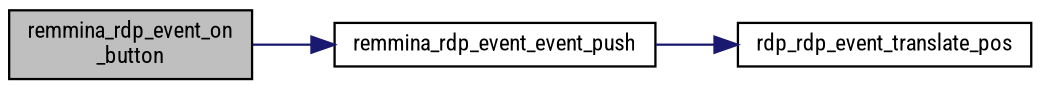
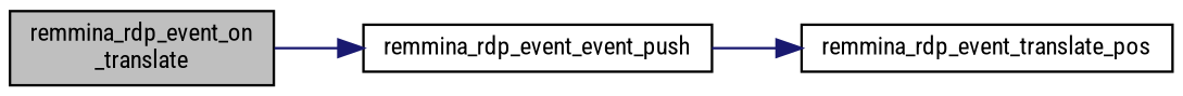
  digraph {
    fontname="Roboto Condensed"
    rankdir=LR
    node [color=black fillcolor=white fontname="Roboto Condensed" fontsize=10 shape=record style=filled]
    edge [color=midnightblue fontname="Roboto Condensed" fontsize=10 labelfontname=Helvetica labelfontsize=10 style=solid]
-   n1 [fillcolor=grey75 fontcolor=black height=0.2 label="remmina_rdp_event_on\l_button" width=0.4]
+   n1 [fillcolor=grey75 fontcolor=black height=0.2 label="remmina_rdp_event_on\l_translate" width=0.4]
    n2 [height=0.2 label=remmina_rdp_event_event_push width=0.4]
-   n3 [height=0.2 label=rdp_rdp_event_translate_pos width=0.4]
+   n3 [height=0.2 label=remmina_rdp_event_translate_pos width=0.4]
    n1 -> n2
    n2 -> n3
  }
